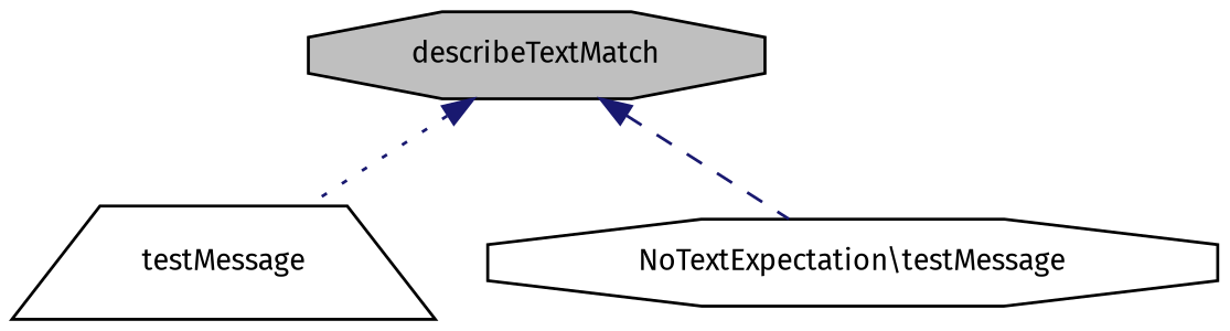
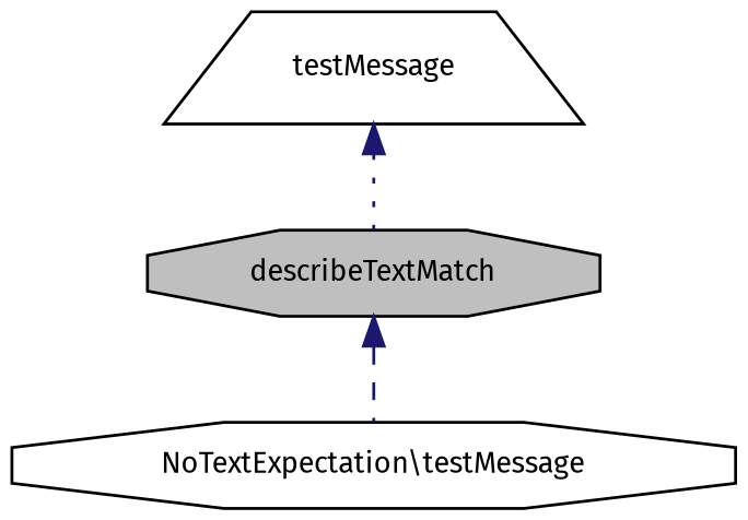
  digraph {
    rankdir=TB
    fontname="Fira Sans"
    node [color=black fillcolor=white fontname="Fira Sans" fontsize=10 shape=octagon style=filled]
    edge [color=midnightblue dir=back fontname="Fira Sans" fontsize=10 labelfontname=Helvetica labelfontsize=10]
    n1 [fillcolor=grey75 fontcolor=black height=0.2 label=describeTextMatch width=0.4]
    n2 [height=0.2 label=testMessage shape=trapezium width=0.4]
    n3 [height=0.2 label="NoTextExpectation\\testMessage" width=0.4]
-   n1 -> n2 [style=dotted]
+   n2 -> n1 [style=dotted]
    n1 -> n3 [style=dashed]
  }
